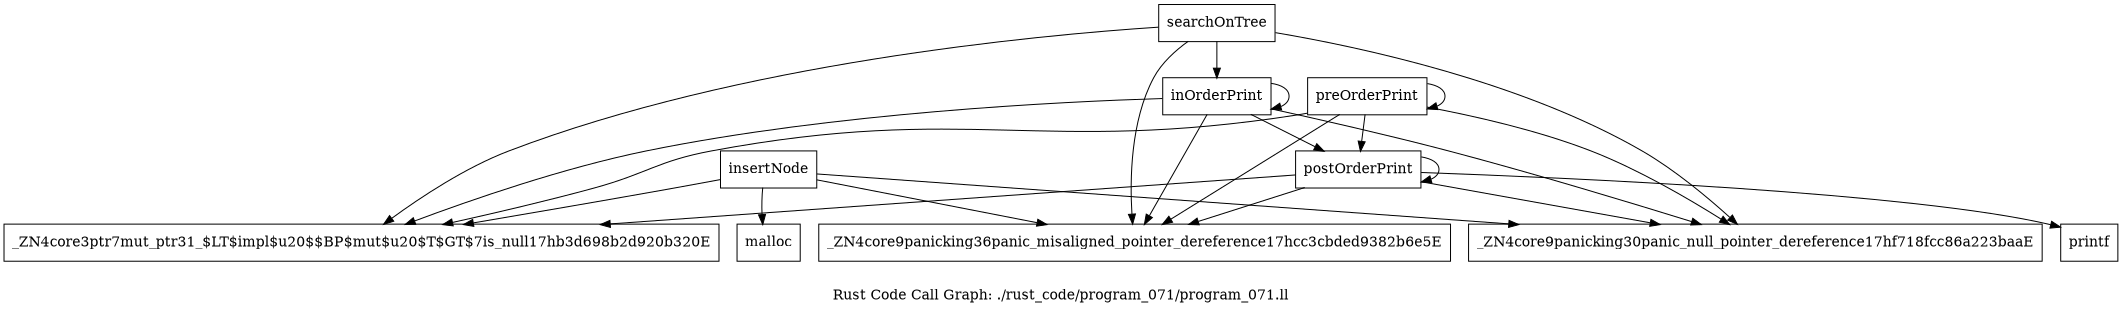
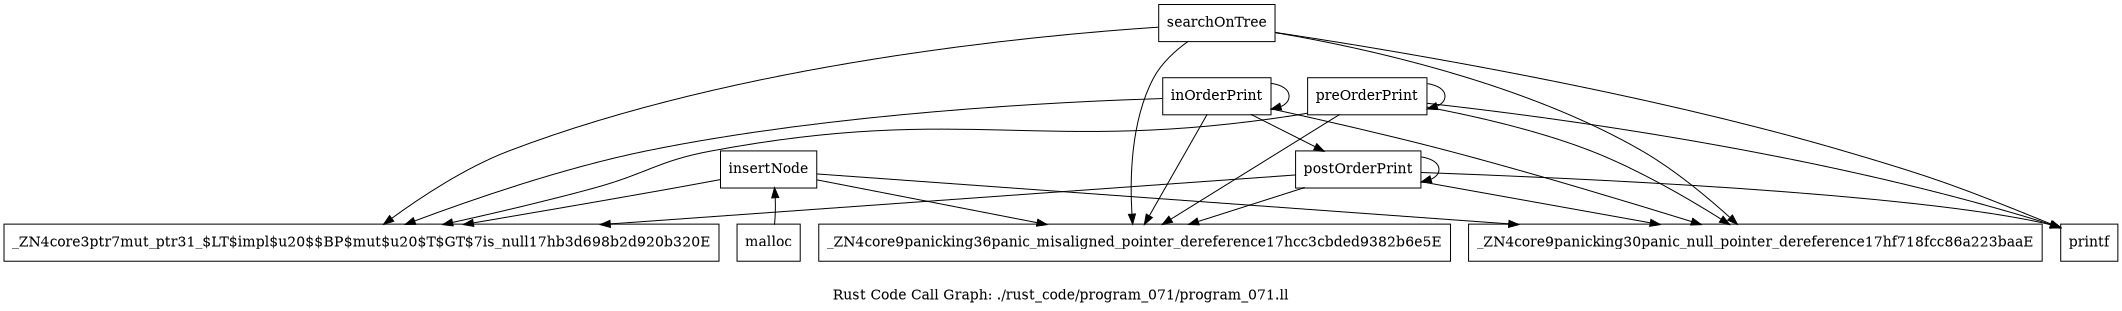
  digraph {
    label="Rust Code Call Graph: ./rust_code/program_071/program_071.ll"
    node [shape=record]
    n1 [label="{_ZN4core3ptr7mut_ptr31_$LT$impl$u20$$BP$mut$u20$T$GT$7is_null17hb3d698b2d920b320E}"]
    n2 [label="{insertNode}"]
    n3 [label="{malloc}"]
    n4 [label="{_ZN4core9panicking36panic_misaligned_pointer_dereference17hcc3cbded9382b6e5E}"]
    n5 [label="{_ZN4core9panicking30panic_null_pointer_dereference17hf718fcc86a223baaE}"]
    n6 [label="{searchOnTree}"]
    n7 [label="{printf}"]
    n8 [label="{preOrderPrint}"]
    n9 [label="{inOrderPrint}"]
    n10 [label="{postOrderPrint}"]
    n2 -> n1
-   n2 -> n3
+   n3 -> n2
    n2 -> n4
    n2 -> n5
    n6 -> n1
    n6 -> n4
    n6 -> n5
-   n6 -> n9
+   n6 -> n7
    n8 -> n1
    n8 -> n4
    n8 -> n5
-   n8 -> n10
+   n8 -> n7
    n8 -> n8
    n9 -> n1
    n9 -> n4
    n9 -> n5
    n9 -> n9
    n9 -> n10
    n10 -> n1
    n10 -> n4
    n10 -> n5
    n10 -> n7
    n10 -> n10
  }
